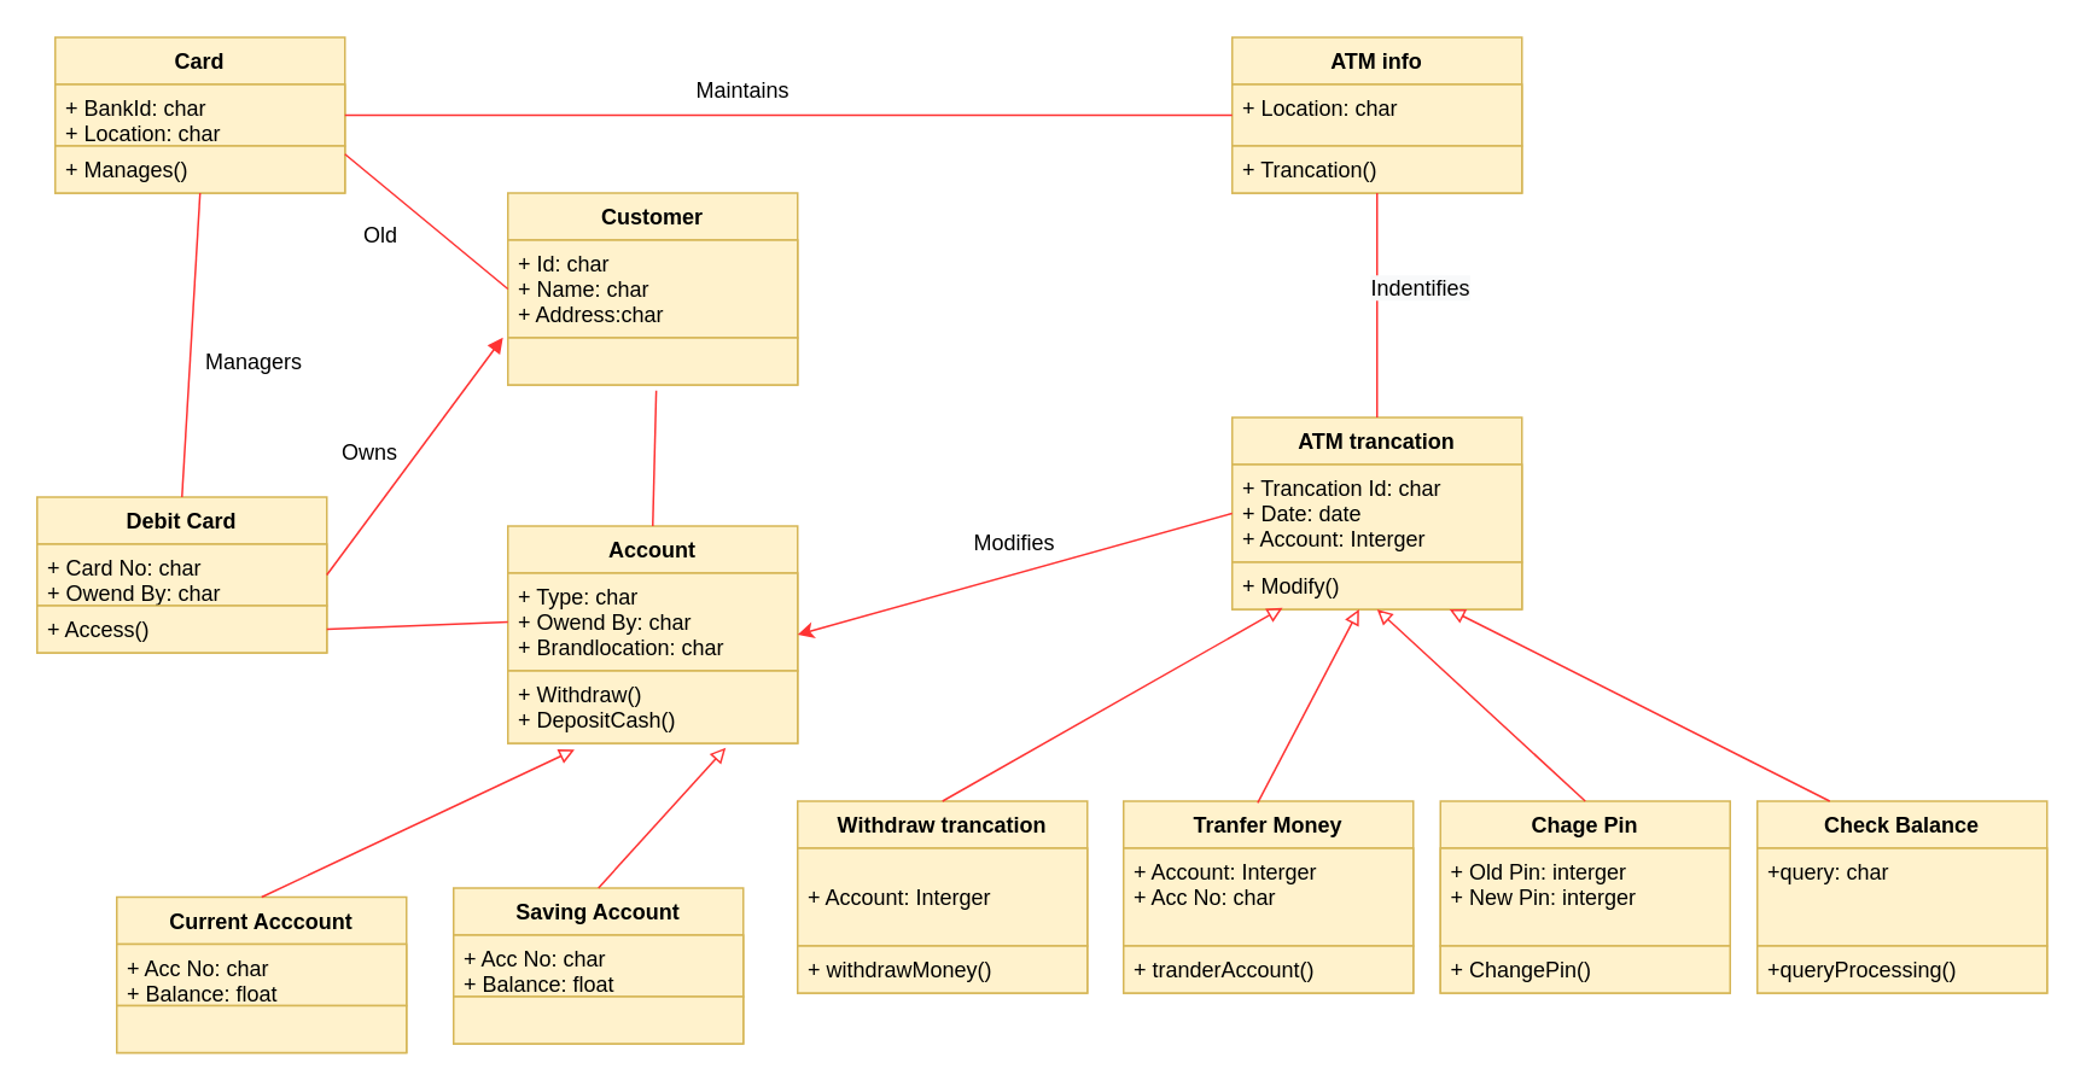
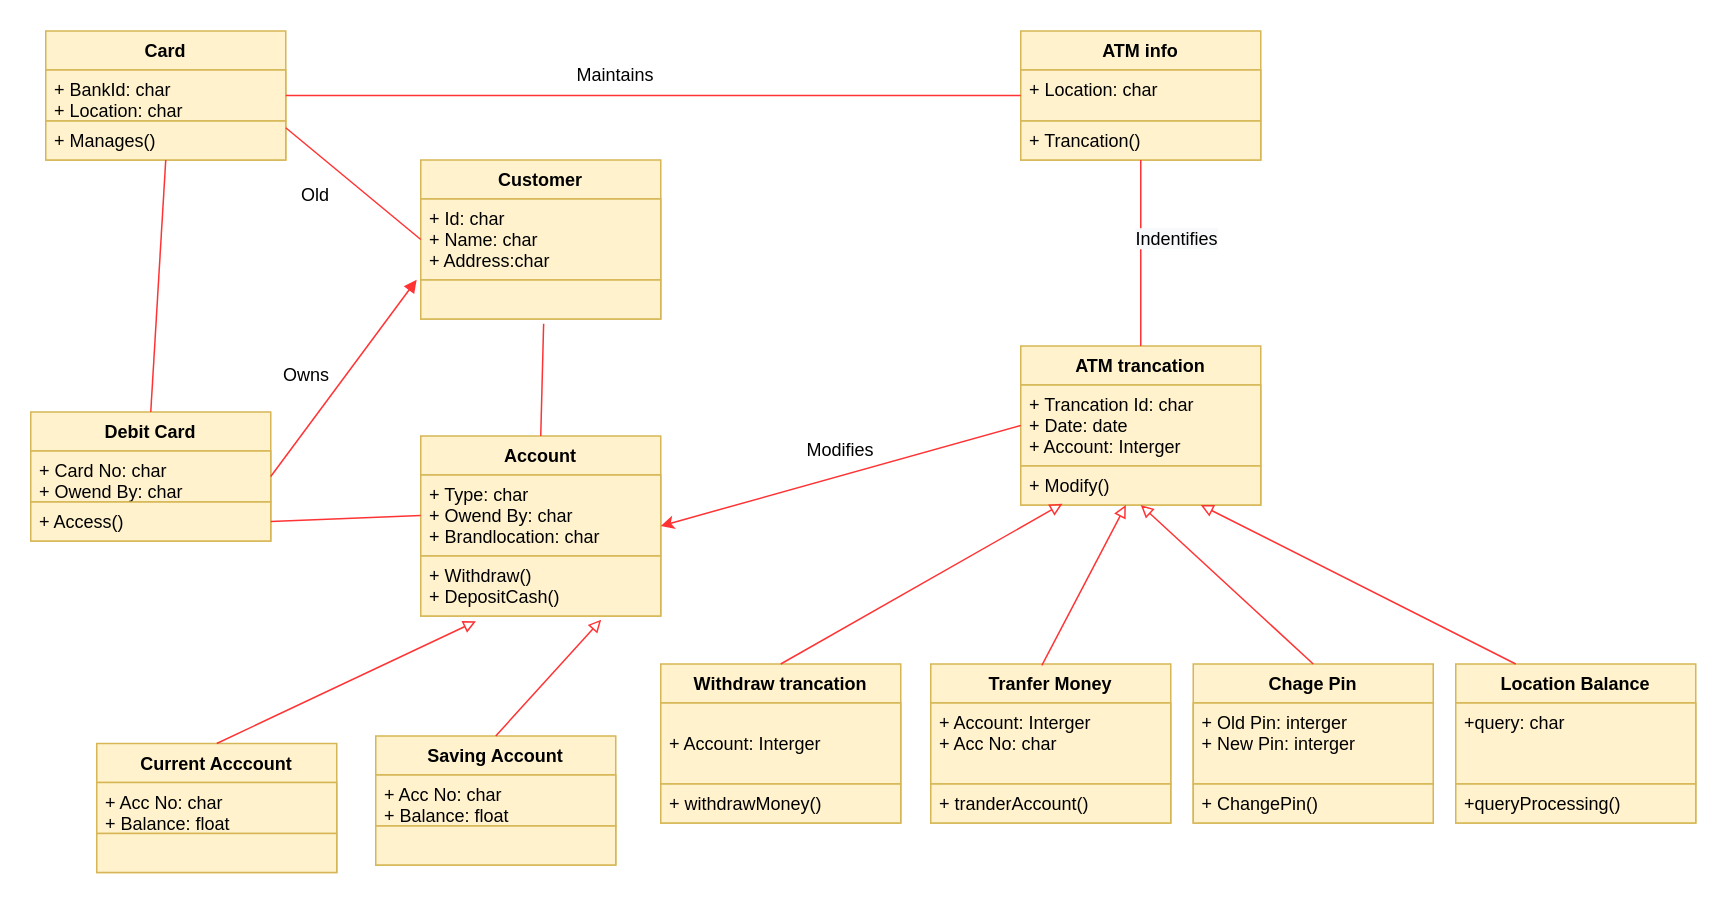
  <mxCell id="0" />
  <mxCell id="1" parent="0" />
  <mxCell id="2" value="Card" style="swimlane;fontStyle=1;align=center;verticalAlign=top;childLayout=stackLayout;horizontal=1;startSize=26;horizontalStack=0;resizeParent=1;resizeParentMax=0;resizeLast=0;collapsible=1;marginBottom=0;fillColor=#fff2cc;strokeColor=#d6b656;" parent="1" vertex="1"><mxGeometry x="30" y="20" width="160" height="86" as="geometry" /></mxCell>
  <mxCell id="3" value="+ BankId: char&#10;+ Location: char" style="text;strokeColor=#d6b656;fillColor=#fff2cc;align=left;verticalAlign=top;spacingLeft=4;spacingRight=4;overflow=hidden;rotatable=0;points=[[0,0.5],[1,0.5]];portConstraint=eastwest;" parent="2" vertex="1"><mxGeometry y="26" width="160" height="34" as="geometry" /></mxCell>
  <mxCell id="4" value="+ Manages()" style="text;strokeColor=#d6b656;fillColor=#fff2cc;align=left;verticalAlign=top;spacingLeft=4;spacingRight=4;overflow=hidden;rotatable=0;points=[[0,0.5],[1,0.5]];portConstraint=eastwest;" parent="2" vertex="1"><mxGeometry y="60" width="160" height="26" as="geometry" /></mxCell>
  <mxCell id="5" value="Debit Card" style="swimlane;fontStyle=1;align=center;verticalAlign=top;childLayout=stackLayout;horizontal=1;startSize=26;horizontalStack=0;resizeParent=1;resizeParentMax=0;resizeLast=0;collapsible=1;marginBottom=0;fillColor=#fff2cc;strokeColor=#d6b656;" parent="1" vertex="1"><mxGeometry x="20" y="274" width="160" height="86" as="geometry" /></mxCell>
  <mxCell id="6" value="+ Card No: char&#10;+ Owend By: char" style="text;strokeColor=#d6b656;fillColor=#fff2cc;align=left;verticalAlign=top;spacingLeft=4;spacingRight=4;overflow=hidden;rotatable=0;points=[[0,0.5],[1,0.5]];portConstraint=eastwest;" parent="5" vertex="1"><mxGeometry y="26" width="160" height="34" as="geometry" /></mxCell>
  <mxCell id="7" value="+ Access()" style="text;strokeColor=#d6b656;fillColor=#fff2cc;align=left;verticalAlign=top;spacingLeft=4;spacingRight=4;overflow=hidden;rotatable=0;points=[[0,0.5],[1,0.5]];portConstraint=eastwest;" parent="5" vertex="1"><mxGeometry y="60" width="160" height="26" as="geometry" /></mxCell>
  <mxCell id="8" value="Customer" style="swimlane;fontStyle=1;align=center;verticalAlign=top;childLayout=stackLayout;horizontal=1;startSize=26;horizontalStack=0;resizeParent=1;resizeParentMax=0;resizeLast=0;collapsible=1;marginBottom=0;fillColor=#fff2cc;strokeColor=#d6b656;" parent="1" vertex="1"><mxGeometry x="280" y="106" width="160" height="106" as="geometry" /></mxCell>
  <mxCell id="9" value="+ Id: char&#10;+ Name: char&#10;+ Address:char" style="text;strokeColor=#d6b656;fillColor=#fff2cc;align=left;verticalAlign=top;spacingLeft=4;spacingRight=4;overflow=hidden;rotatable=0;points=[[0,0.5],[1,0.5]];portConstraint=eastwest;" parent="8" vertex="1"><mxGeometry y="26" width="160" height="54" as="geometry" /></mxCell>
  <mxCell id="10" value="" style="text;strokeColor=#d6b656;fillColor=#fff2cc;align=left;verticalAlign=top;spacingLeft=4;spacingRight=4;overflow=hidden;rotatable=0;points=[[0,0.5],[1,0.5]];portConstraint=eastwest;" parent="8" vertex="1"><mxGeometry y="80" width="160" height="26" as="geometry" /></mxCell>
  <mxCell id="11" value="Account" style="swimlane;fontStyle=1;align=center;verticalAlign=top;childLayout=stackLayout;horizontal=1;startSize=26;horizontalStack=0;resizeParent=1;resizeParentMax=0;resizeLast=0;collapsible=1;marginBottom=0;fillColor=#fff2cc;strokeColor=#d6b656;" parent="1" vertex="1"><mxGeometry x="280" y="290" width="160" height="120" as="geometry" /></mxCell>
  <mxCell id="12" value="+ Type: char&#10;+ Owend By: char&#10;+ Brandlocation: char" style="text;strokeColor=#d6b656;fillColor=#fff2cc;align=left;verticalAlign=top;spacingLeft=4;spacingRight=4;overflow=hidden;rotatable=0;points=[[0,0.5],[1,0.5]];portConstraint=eastwest;" parent="11" vertex="1"><mxGeometry y="26" width="160" height="54" as="geometry" /></mxCell>
  <mxCell id="13" value="+ Withdraw()&#10;+ DepositCash()" style="text;strokeColor=#d6b656;fillColor=#fff2cc;align=left;verticalAlign=top;spacingLeft=4;spacingRight=4;overflow=hidden;rotatable=0;points=[[0,0.5],[1,0.5]];portConstraint=eastwest;" parent="11" vertex="1"><mxGeometry y="80" width="160" height="40" as="geometry" /></mxCell>
  <mxCell id="14" value="Current Acccount" style="swimlane;fontStyle=1;align=center;verticalAlign=top;childLayout=stackLayout;horizontal=1;startSize=26;horizontalStack=0;resizeParent=1;resizeParentMax=0;resizeLast=0;collapsible=1;marginBottom=0;fillColor=#fff2cc;strokeColor=#d6b656;" parent="1" vertex="1"><mxGeometry x="64" y="495" width="160" height="86" as="geometry" /></mxCell>
  <mxCell id="15" value="+ Acc No: char&#10;+ Balance: float" style="text;strokeColor=#d6b656;fillColor=#fff2cc;align=left;verticalAlign=top;spacingLeft=4;spacingRight=4;overflow=hidden;rotatable=0;points=[[0,0.5],[1,0.5]];portConstraint=eastwest;" parent="14" vertex="1"><mxGeometry y="26" width="160" height="34" as="geometry" /></mxCell>
  <mxCell id="16" value="" style="text;strokeColor=#d6b656;fillColor=#fff2cc;align=left;verticalAlign=top;spacingLeft=4;spacingRight=4;overflow=hidden;rotatable=0;points=[[0,0.5],[1,0.5]];portConstraint=eastwest;" parent="14" vertex="1"><mxGeometry y="60" width="160" height="26" as="geometry" /></mxCell>
  <mxCell id="17" value="Saving Account" style="swimlane;fontStyle=1;align=center;verticalAlign=top;childLayout=stackLayout;horizontal=1;startSize=26;horizontalStack=0;resizeParent=1;resizeParentMax=0;resizeLast=0;collapsible=1;marginBottom=0;fillColor=#fff2cc;strokeColor=#d6b656;" parent="1" vertex="1"><mxGeometry x="250" y="490" width="160" height="86" as="geometry" /></mxCell>
  <mxCell id="18" value="+ Acc No: char&#10;+ Balance: float" style="text;strokeColor=#d6b656;fillColor=#fff2cc;align=left;verticalAlign=top;spacingLeft=4;spacingRight=4;overflow=hidden;rotatable=0;points=[[0,0.5],[1,0.5]];portConstraint=eastwest;" parent="17" vertex="1"><mxGeometry y="26" width="160" height="34" as="geometry" /></mxCell>
  <mxCell id="19" value="" style="text;strokeColor=#d6b656;fillColor=#fff2cc;align=left;verticalAlign=top;spacingLeft=4;spacingRight=4;overflow=hidden;rotatable=0;points=[[0,0.5],[1,0.5]];portConstraint=eastwest;" parent="17" vertex="1"><mxGeometry y="60" width="160" height="26" as="geometry" /></mxCell>
  <mxCell id="20" value="ATM info" style="swimlane;fontStyle=1;align=center;verticalAlign=top;childLayout=stackLayout;horizontal=1;startSize=26;horizontalStack=0;resizeParent=1;resizeParentMax=0;resizeLast=0;collapsible=1;marginBottom=0;fillColor=#fff2cc;strokeColor=#d6b656;" parent="1" vertex="1"><mxGeometry x="680" y="20" width="160" height="86" as="geometry" /></mxCell>
  <mxCell id="21" value="+ Location: char" style="text;strokeColor=#d6b656;fillColor=#fff2cc;align=left;verticalAlign=top;spacingLeft=4;spacingRight=4;overflow=hidden;rotatable=0;points=[[0,0.5],[1,0.5]];portConstraint=eastwest;" parent="20" vertex="1"><mxGeometry y="26" width="160" height="34" as="geometry" /></mxCell>
  <mxCell id="22" value="+ Trancation()" style="text;strokeColor=#d6b656;fillColor=#fff2cc;align=left;verticalAlign=top;spacingLeft=4;spacingRight=4;overflow=hidden;rotatable=0;points=[[0,0.5],[1,0.5]];portConstraint=eastwest;" parent="20" vertex="1"><mxGeometry y="60" width="160" height="26" as="geometry" /></mxCell>
  <mxCell id="23" value="ATM trancation" style="swimlane;fontStyle=1;align=center;verticalAlign=top;childLayout=stackLayout;horizontal=1;startSize=26;horizontalStack=0;resizeParent=1;resizeParentMax=0;resizeLast=0;collapsible=1;marginBottom=0;fillColor=#fff2cc;strokeColor=#d6b656;" parent="1" vertex="1"><mxGeometry x="680" y="230" width="160" height="106" as="geometry" /></mxCell>
  <mxCell id="24" value="+ Trancation Id: char&#10;+ Date: date&#10;+ Account: Interger" style="text;strokeColor=#d6b656;fillColor=#fff2cc;align=left;verticalAlign=top;spacingLeft=4;spacingRight=4;overflow=hidden;rotatable=0;points=[[0,0.5],[1,0.5]];portConstraint=eastwest;" parent="23" vertex="1"><mxGeometry y="26" width="160" height="54" as="geometry" /></mxCell>
  <mxCell id="25" value="+ Modify()" style="text;strokeColor=#d6b656;fillColor=#fff2cc;align=left;verticalAlign=top;spacingLeft=4;spacingRight=4;overflow=hidden;rotatable=0;points=[[0,0.5],[1,0.5]];portConstraint=eastwest;" parent="23" vertex="1"><mxGeometry y="80" width="160" height="26" as="geometry" /></mxCell>
  <mxCell id="26" value="Withdraw trancation" style="swimlane;fontStyle=1;align=center;verticalAlign=top;childLayout=stackLayout;horizontal=1;startSize=26;horizontalStack=0;resizeParent=1;resizeParentMax=0;resizeLast=0;collapsible=1;marginBottom=0;fillColor=#fff2cc;strokeColor=#d6b656;" parent="1" vertex="1"><mxGeometry x="440" y="442" width="160" height="106" as="geometry" /></mxCell>
  <mxCell id="27" value="&#10;+ Account: Interger" style="text;strokeColor=#d6b656;fillColor=#fff2cc;align=left;verticalAlign=top;spacingLeft=4;spacingRight=4;overflow=hidden;rotatable=0;points=[[0,0.5],[1,0.5]];portConstraint=eastwest;" parent="26" vertex="1"><mxGeometry y="26" width="160" height="54" as="geometry" /></mxCell>
  <mxCell id="28" value="+ withdrawMoney()" style="text;strokeColor=#d6b656;fillColor=#fff2cc;align=left;verticalAlign=top;spacingLeft=4;spacingRight=4;overflow=hidden;rotatable=0;points=[[0,0.5],[1,0.5]];portConstraint=eastwest;" parent="26" vertex="1"><mxGeometry y="80" width="160" height="26" as="geometry" /></mxCell>
  <mxCell id="29" value="Tranfer Money" style="swimlane;fontStyle=1;align=center;verticalAlign=top;childLayout=stackLayout;horizontal=1;startSize=26;horizontalStack=0;resizeParent=1;resizeParentMax=0;resizeLast=0;collapsible=1;marginBottom=0;fillColor=#fff2cc;strokeColor=#d6b656;" parent="1" vertex="1"><mxGeometry x="620" y="442" width="160" height="106" as="geometry" /></mxCell>
  <mxCell id="30" value="+ Account: Interger&#10;+ Acc No: char" style="text;strokeColor=#d6b656;fillColor=#fff2cc;align=left;verticalAlign=top;spacingLeft=4;spacingRight=4;overflow=hidden;rotatable=0;points=[[0,0.5],[1,0.5]];portConstraint=eastwest;" parent="29" vertex="1"><mxGeometry y="26" width="160" height="54" as="geometry" /></mxCell>
  <mxCell id="31" value="+ tranderAccount()" style="text;strokeColor=#d6b656;fillColor=#fff2cc;align=left;verticalAlign=top;spacingLeft=4;spacingRight=4;overflow=hidden;rotatable=0;points=[[0,0.5],[1,0.5]];portConstraint=eastwest;" parent="29" vertex="1"><mxGeometry y="80" width="160" height="26" as="geometry" /></mxCell>
  <mxCell id="32" value="Chage Pin" style="swimlane;fontStyle=1;align=center;verticalAlign=top;childLayout=stackLayout;horizontal=1;startSize=26;horizontalStack=0;resizeParent=1;resizeParentMax=0;resizeLast=0;collapsible=1;marginBottom=0;fillColor=#fff2cc;strokeColor=#d6b656;" parent="1" vertex="1"><mxGeometry x="795" y="442" width="160" height="106" as="geometry" /></mxCell>
  <mxCell id="33" value="+ Old Pin: interger&#10;+ New Pin: interger" style="text;strokeColor=#d6b656;fillColor=#fff2cc;align=left;verticalAlign=top;spacingLeft=4;spacingRight=4;overflow=hidden;rotatable=0;points=[[0,0.5],[1,0.5]];portConstraint=eastwest;" parent="32" vertex="1"><mxGeometry y="26" width="160" height="54" as="geometry" /></mxCell>
  <mxCell id="34" value="+ ChangePin()" style="text;strokeColor=#d6b656;fillColor=#fff2cc;align=left;verticalAlign=top;spacingLeft=4;spacingRight=4;overflow=hidden;rotatable=0;points=[[0,0.5],[1,0.5]];portConstraint=eastwest;" parent="32" vertex="1"><mxGeometry y="80" width="160" height="26" as="geometry" /></mxCell>
- <mxCell id="35" value="Check Balance" style="swimlane;fontStyle=1;align=center;verticalAlign=top;childLayout=stackLayout;horizontal=1;startSize=26;horizontalStack=0;resizeParent=1;resizeParentMax=0;resizeLast=0;collapsible=1;marginBottom=0;fillColor=#fff2cc;strokeColor=#d6b656;" parent="1" vertex="1"><mxGeometry x="970" y="442" width="160" height="106" as="geometry" /></mxCell>
+ <mxCell id="35" value="Location Balance" style="swimlane;fontStyle=1;align=center;verticalAlign=top;childLayout=stackLayout;horizontal=1;startSize=26;horizontalStack=0;resizeParent=1;resizeParentMax=0;resizeLast=0;collapsible=1;marginBottom=0;fillColor=#fff2cc;strokeColor=#d6b656;" parent="1" vertex="1"><mxGeometry x="970" y="442" width="160" height="106" as="geometry" /></mxCell>
  <mxCell id="36" value="+query: char" style="text;strokeColor=#d6b656;fillColor=#fff2cc;align=left;verticalAlign=top;spacingLeft=4;spacingRight=4;overflow=hidden;rotatable=0;points=[[0,0.5],[1,0.5]];portConstraint=eastwest;" parent="35" vertex="1"><mxGeometry y="26" width="160" height="54" as="geometry" /></mxCell>
  <mxCell id="37" value="+queryProcessing()" style="text;strokeColor=#d6b656;fillColor=#fff2cc;align=left;verticalAlign=top;spacingLeft=4;spacingRight=4;overflow=hidden;rotatable=0;points=[[0,0.5],[1,0.5]];portConstraint=eastwest;" parent="35" vertex="1"><mxGeometry y="80" width="160" height="26" as="geometry" /></mxCell>
  <mxCell id="38" value="" style="endArrow=block;html=1;exitX=0.5;exitY=0;exitDx=0;exitDy=0;entryX=0.174;entryY=0.966;entryDx=0;entryDy=0;entryPerimeter=0;endFill=0;strokeColor=#FF3333;" parent="1" source="26" target="25" edge="1"><mxGeometry width="50" height="50" relative="1" as="geometry"><mxPoint x="470" y="270" as="sourcePoint" /><mxPoint x="520" y="220" as="targetPoint" /></mxGeometry></mxCell>
  <mxCell id="39" value="" style="endArrow=block;html=1;exitX=0.463;exitY=0.009;exitDx=0;exitDy=0;entryX=0.438;entryY=1;entryDx=0;entryDy=0;entryPerimeter=0;endFill=0;exitPerimeter=0;strokeColor=#FF3333;" parent="1" source="29" target="25" edge="1"><mxGeometry width="50" height="50" relative="1" as="geometry"><mxPoint x="590" y="452" as="sourcePoint" /><mxPoint x="828" y="318.99" as="targetPoint" /></mxGeometry></mxCell>
  <mxCell id="40" value="" style="endArrow=block;html=1;exitX=0.5;exitY=0;exitDx=0;exitDy=0;entryX=0.5;entryY=1;entryDx=0;entryDy=0;endFill=0;strokeWidth=1;jumpSize=6;strokeColor=#FF3333;" parent="1" source="32" target="23" edge="1"><mxGeometry width="50" height="50" relative="1" as="geometry"><mxPoint x="600" y="462" as="sourcePoint" /><mxPoint x="838" y="328.99" as="targetPoint" /></mxGeometry></mxCell>
  <mxCell id="41" value="" style="endArrow=block;html=1;exitX=0.25;exitY=0;exitDx=0;exitDy=0;entryX=0.75;entryY=1;entryDx=0;entryDy=0;endFill=0;strokeColor=#FF3333;" parent="1" source="35" target="23" edge="1"><mxGeometry width="50" height="50" relative="1" as="geometry"><mxPoint x="1012" y="442" as="sourcePoint" /><mxPoint x="891" y="306" as="targetPoint" /></mxGeometry></mxCell>
  <mxCell id="42" value="" style="endArrow=none;html=1;strokeColor=#FF3333;strokeWidth=1;entryX=0.5;entryY=1;entryDx=0;entryDy=0;exitX=0.5;exitY=0;exitDx=0;exitDy=0;" parent="1" source="23" target="20" edge="1"><mxGeometry width="50" height="50" relative="1" as="geometry"><mxPoint x="780" y="208" as="sourcePoint" /><mxPoint x="830" y="158" as="targetPoint" /></mxGeometry></mxCell>
  <mxCell id="43" value="" style="endArrow=none;html=1;strokeColor=#FF3333;strokeWidth=1;exitX=1;exitY=0.5;exitDx=0;exitDy=0;entryX=0;entryY=0.5;entryDx=0;entryDy=0;" parent="1" source="3" target="21" edge="1"><mxGeometry width="50" height="50" relative="1" as="geometry"><mxPoint x="270" y="180" as="sourcePoint" /><mxPoint x="320" y="130" as="targetPoint" /></mxGeometry></mxCell>
  <mxCell id="44" value="" style="endArrow=none;html=1;strokeColor=#FF3333;strokeWidth=1;entryX=1;entryY=0.75;entryDx=0;entryDy=0;exitX=0;exitY=0.5;exitDx=0;exitDy=0;" parent="1" source="9" target="2" edge="1"><mxGeometry width="50" height="50" relative="1" as="geometry"><mxPoint x="270" y="180" as="sourcePoint" /><mxPoint x="320" y="130" as="targetPoint" /></mxGeometry></mxCell>
  <mxCell id="45" value="" style="endArrow=none;html=1;strokeColor=#FF3333;strokeWidth=1;entryX=0.5;entryY=0;entryDx=0;entryDy=0;exitX=0.512;exitY=1.124;exitDx=0;exitDy=0;exitPerimeter=0;" parent="1" source="10" target="11" edge="1"><mxGeometry width="50" height="50" relative="1" as="geometry"><mxPoint x="270" y="180" as="sourcePoint" /><mxPoint x="320" y="130" as="targetPoint" /></mxGeometry></mxCell>
  <mxCell id="46" value="" style="endArrow=block;html=1;strokeColor=#FF3333;strokeWidth=1;entryX=-0.017;entryY=0.997;entryDx=0;entryDy=0;entryPerimeter=0;exitX=1;exitY=0.5;exitDx=0;exitDy=0;" parent="1" source="5" target="9" edge="1"><mxGeometry width="50" height="50" relative="1" as="geometry"><mxPoint x="270" y="180" as="sourcePoint" /><mxPoint x="320" y="130" as="targetPoint" /></mxGeometry></mxCell>
  <mxCell id="47" value="" style="endArrow=none;html=1;strokeColor=#FF3333;strokeWidth=1;exitX=1;exitY=0.5;exitDx=0;exitDy=0;entryX=0;entryY=0.5;entryDx=0;entryDy=0;" parent="1" source="7" target="12" edge="1"><mxGeometry width="50" height="50" relative="1" as="geometry"><mxPoint x="270" y="300" as="sourcePoint" /><mxPoint x="320" y="250" as="targetPoint" /></mxGeometry></mxCell>
  <mxCell id="48" value="" style="endArrow=block;html=1;exitX=0.5;exitY=0;exitDx=0;exitDy=0;endFill=0;strokeColor=#FF3333;entryX=0.23;entryY=1.089;entryDx=0;entryDy=0;entryPerimeter=0;" parent="1" source="14" target="13" edge="1"><mxGeometry width="50" height="50" relative="1" as="geometry"><mxPoint x="-80" y="548.44" as="sourcePoint" /><mxPoint x="168" y="442" as="targetPoint" /></mxGeometry></mxCell>
  <mxCell id="49" value="" style="endArrow=block;html=1;exitX=0.5;exitY=0;exitDx=0;exitDy=0;entryX=0.752;entryY=1.061;entryDx=0;entryDy=0;entryPerimeter=0;endFill=0;strokeColor=#FF3333;" parent="1" source="17" target="13" edge="1"><mxGeometry width="50" height="50" relative="1" as="geometry"><mxPoint x="320" y="476.88" as="sourcePoint" /><mxPoint x="567.84" y="369.996" as="targetPoint" /></mxGeometry></mxCell>
  <mxCell id="50" value="" style="endArrow=classic;html=1;strokeColor=#FF3333;strokeWidth=1;entryX=1;entryY=0.5;entryDx=0;entryDy=0;exitX=0;exitY=0.5;exitDx=0;exitDy=0;" parent="1" target="11" edge="1" source="24"><mxGeometry width="50" height="50" relative="1" as="geometry"><mxPoint x="800" y="290" as="sourcePoint" /><mxPoint x="430" y="190" as="targetPoint" /></mxGeometry></mxCell>
  <mxCell id="51" value="" style="endArrow=none;html=1;strokeColor=#FF3333;strokeWidth=1;entryX=0.5;entryY=1;entryDx=0;entryDy=0;exitX=0.5;exitY=0;exitDx=0;exitDy=0;" parent="1" source="5" target="2" edge="1"><mxGeometry width="50" height="50" relative="1" as="geometry"><mxPoint x="290" y="230" as="sourcePoint" /><mxPoint x="340" y="180" as="targetPoint" /></mxGeometry></mxCell>
- <mxCell id="52" value="Managers" style="text;html=1;strokeColor=none;fillColor=none;align=center;verticalAlign=middle;whiteSpace=wrap;rounded=0;" vertex="1" parent="1"><mxGeometry x="120" y="190" width="40" height="20" as="geometry" /></mxCell>
  <mxCell id="53" value="Owns&lt;span style=&quot;color: rgba(0 , 0 , 0 , 0) ; font-family: monospace ; font-size: 0px&quot;&gt;%3CmxGraphModel%3E%3Croot%3E%3CmxCell%20id%3D%220%22%2F%3E%3CmxCell%20id%3D%221%22%20parent%3D%220%22%2F%3E%3CmxCell%20id%3D%222%22%20value%3D%22Managers%22%20style%3D%22text%3Bhtml%3D1%3BstrokeColor%3Dnone%3BfillColor%3Dnone%3Balign%3Dcenter%3BverticalAlign%3Dmiddle%3BwhiteSpace%3Dwrap%3Brounded%3D0%3B%22%20vertex%3D%221%22%20parent%3D%221%22%3E%3CmxGeometry%20x%3D%22170%22%20y%3D%22290%22%20width%3D%2240%22%20height%3D%2220%22%20as%3D%22geometry%22%2F%3E%3C%2FmxCell%3E%3C%2Froot%3E%3C%2FmxGraphModel%3E&lt;/span&gt;" style="text;html=1;strokeColor=none;fillColor=none;align=center;verticalAlign=middle;whiteSpace=wrap;rounded=0;" vertex="1" parent="1"><mxGeometry x="184" y="240" width="40" height="20" as="geometry" /></mxCell>
  <mxCell id="54" value="Old" style="text;html=1;strokeColor=none;fillColor=none;align=center;verticalAlign=middle;whiteSpace=wrap;rounded=0;" vertex="1" parent="1"><mxGeometry x="190" y="120" width="40" height="20" as="geometry" /></mxCell>
  <mxCell id="55" value="Maintains" style="text;html=1;strokeColor=none;fillColor=none;align=center;verticalAlign=middle;whiteSpace=wrap;rounded=0;" vertex="1" parent="1"><mxGeometry x="390" y="40" width="40" height="20" as="geometry" /></mxCell>
  <mxCell id="56" value="Modifies" style="text;html=1;strokeColor=none;fillColor=none;align=center;verticalAlign=middle;whiteSpace=wrap;rounded=0;" vertex="1" parent="1"><mxGeometry x="540" y="290" width="40" height="20" as="geometry" /></mxCell>
  <mxCell id="57" value="&lt;span style=&quot;color: rgb(0 , 0 , 0) ; font-family: &amp;#34;helvetica&amp;#34; ; font-size: 12px ; font-style: normal ; font-weight: 400 ; letter-spacing: normal ; text-align: center ; text-indent: 0px ; text-transform: none ; word-spacing: 0px ; background-color: rgb(248 , 249 , 250) ; display: inline ; float: none&quot;&gt;Indentifies&lt;/span&gt;" style="text;whiteSpace=wrap;html=1;" vertex="1" parent="1"><mxGeometry x="755" y="145" width="70" height="30" as="geometry" /></mxCell>
